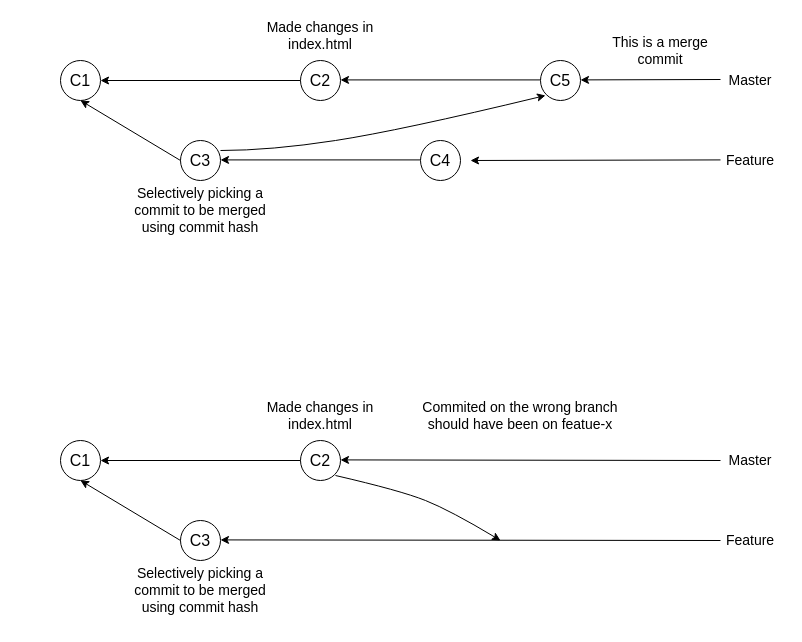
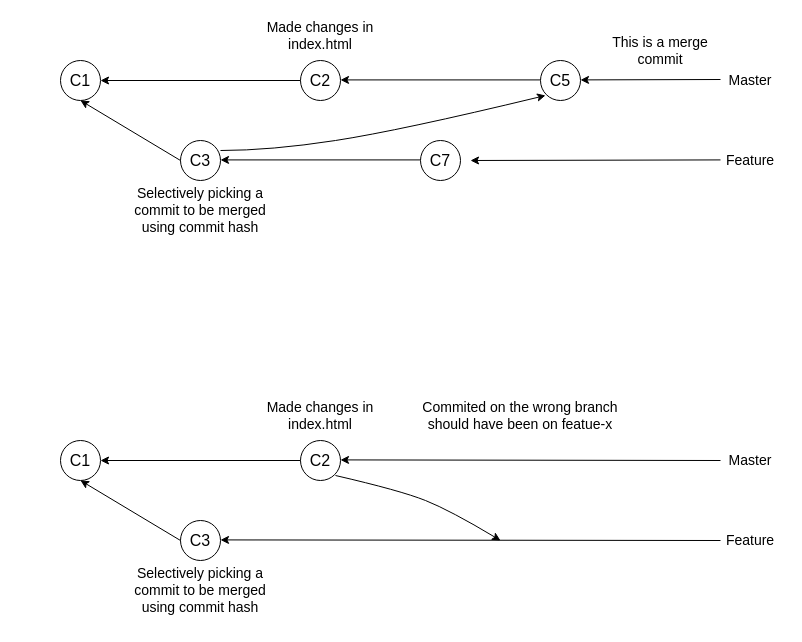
  <mxCell id="0" />
  <mxCell id="1" parent="0" />
  <mxCell id="2" value="" style="group" vertex="1" connectable="0" parent="1"><mxGeometry x="20" y="20" width="760" height="220" as="geometry" /></mxCell>
  <mxCell id="3" value="" style="ellipse;whiteSpace=wrap;html=1;aspect=fixed;" vertex="1" parent="2"><mxGeometry x="40" y="40" width="40" height="40" as="geometry" /></mxCell>
  <mxCell id="4" value="" style="ellipse;whiteSpace=wrap;html=1;aspect=fixed;" vertex="1" parent="2"><mxGeometry x="400" y="120" width="40" height="40" as="geometry" /></mxCell>
  <mxCell id="5" value="" style="ellipse;whiteSpace=wrap;html=1;aspect=fixed;" vertex="1" parent="2"><mxGeometry x="160" y="120" width="40" height="40" as="geometry" /></mxCell>
  <mxCell id="6" value="" style="ellipse;whiteSpace=wrap;html=1;aspect=fixed;" vertex="1" parent="2"><mxGeometry x="520" y="40" width="40" height="40" as="geometry" /></mxCell>
  <mxCell id="7" value="" style="ellipse;whiteSpace=wrap;html=1;aspect=fixed;" vertex="1" parent="2"><mxGeometry x="280" y="40" width="40" height="40" as="geometry" /></mxCell>
  <mxCell id="8" value="" style="endArrow=classic;html=1;exitX=0;exitY=0.5;exitDx=0;exitDy=0;entryX=1;entryY=0.5;entryDx=0;entryDy=0;" edge="1" parent="2" source="7" target="3"><mxGeometry width="50" height="50" relative="1" as="geometry"><mxPoint x="100" y="100" as="sourcePoint" /><mxPoint x="150" y="50" as="targetPoint" /></mxGeometry></mxCell>
  <mxCell id="9" value="" style="endArrow=classic;html=1;exitX=0;exitY=0.5;exitDx=0;exitDy=0;entryX=1;entryY=0.5;entryDx=0;entryDy=0;" edge="1" parent="2"><mxGeometry width="50" height="50" relative="1" as="geometry"><mxPoint x="520" y="59.41" as="sourcePoint" /><mxPoint x="320" y="59.41" as="targetPoint" /></mxGeometry></mxCell>
  <mxCell id="10" value="" style="endArrow=classic;html=1;exitX=0;exitY=0.5;exitDx=0;exitDy=0;entryX=1;entryY=0.5;entryDx=0;entryDy=0;" edge="1" parent="2"><mxGeometry width="50" height="50" relative="1" as="geometry"><mxPoint x="400" y="139.41" as="sourcePoint" /><mxPoint x="200" y="139.41" as="targetPoint" /></mxGeometry></mxCell>
  <mxCell id="11" value="" style="endArrow=classic;html=1;exitX=0;exitY=0.5;exitDx=0;exitDy=0;entryX=1;entryY=0.5;entryDx=0;entryDy=0;" edge="1" parent="2" source="5"><mxGeometry width="50" height="50" relative="1" as="geometry"><mxPoint x="260" y="80" as="sourcePoint" /><mxPoint x="60" y="80" as="targetPoint" /></mxGeometry></mxCell>
  <mxCell id="12" value="&lt;font size=&quot;3&quot;&gt;C1&lt;/font&gt;" style="text;html=1;strokeColor=none;fillColor=none;align=center;verticalAlign=middle;whiteSpace=wrap;rounded=0;" vertex="1" parent="2"><mxGeometry x="30" y="45" width="60" height="30" as="geometry" /></mxCell>
  <mxCell id="13" value="&lt;font size=&quot;3&quot;&gt;C5&lt;/font&gt;" style="text;html=1;strokeColor=none;fillColor=none;align=center;verticalAlign=middle;whiteSpace=wrap;rounded=0;" vertex="1" parent="2"><mxGeometry x="510" y="45" width="60" height="30" as="geometry" /></mxCell>
- <mxCell id="14" value="&lt;font size=&quot;3&quot;&gt;C4&lt;/font&gt;" style="text;html=1;strokeColor=none;fillColor=none;align=center;verticalAlign=middle;whiteSpace=wrap;rounded=0;" vertex="1" parent="2"><mxGeometry x="390" y="125" width="60" height="30" as="geometry" /></mxCell>
+ <mxCell id="14" value="&lt;font size=&quot;3&quot;&gt;C7&lt;/font&gt;" style="text;html=1;strokeColor=none;fillColor=none;align=center;verticalAlign=middle;whiteSpace=wrap;rounded=0;" vertex="1" parent="2"><mxGeometry x="390" y="125" width="60" height="30" as="geometry" /></mxCell>
  <mxCell id="15" value="&lt;font size=&quot;3&quot;&gt;C3&lt;/font&gt;" style="text;html=1;strokeColor=none;fillColor=none;align=center;verticalAlign=middle;whiteSpace=wrap;rounded=0;" vertex="1" parent="2"><mxGeometry x="150" y="125" width="60" height="30" as="geometry" /></mxCell>
  <mxCell id="16" value="&lt;font size=&quot;3&quot;&gt;C2&lt;/font&gt;" style="text;html=1;strokeColor=none;fillColor=none;align=center;verticalAlign=middle;whiteSpace=wrap;rounded=0;" vertex="1" parent="2"><mxGeometry x="270" y="45" width="60" height="30" as="geometry" /></mxCell>
  <mxCell id="17" value="Master" style="text;html=1;strokeColor=none;fillColor=none;align=center;verticalAlign=middle;whiteSpace=wrap;rounded=0;fontSize=14;" vertex="1" parent="2"><mxGeometry x="700" y="45" width="60" height="30" as="geometry" /></mxCell>
  <mxCell id="18" value="" style="endArrow=classic;html=1;exitX=0;exitY=0.5;exitDx=0;exitDy=0;entryX=1;entryY=0.5;entryDx=0;entryDy=0;" edge="1" parent="2" target="14"><mxGeometry width="50" height="50" relative="1" as="geometry"><mxPoint x="700" y="139.41" as="sourcePoint" /><mxPoint x="500" y="139.41" as="targetPoint" /></mxGeometry></mxCell>
  <mxCell id="19" value="" style="endArrow=classic;html=1;entryX=1;entryY=0.5;entryDx=0;entryDy=0;" edge="1" parent="2"><mxGeometry width="50" height="50" relative="1" as="geometry"><mxPoint x="700" y="59" as="sourcePoint" /><mxPoint x="560" y="59.41" as="targetPoint" /></mxGeometry></mxCell>
  <mxCell id="20" value="Feature" style="text;html=1;strokeColor=none;fillColor=none;align=center;verticalAlign=middle;whiteSpace=wrap;rounded=0;fontSize=14;" vertex="1" parent="2"><mxGeometry x="700" y="125" width="60" height="30" as="geometry" /></mxCell>
  <mxCell id="21" value="Made changes in index.html" style="text;html=1;strokeColor=none;fillColor=none;align=center;verticalAlign=middle;whiteSpace=wrap;rounded=0;fontSize=14;" vertex="1" parent="2"><mxGeometry x="245" width="110" height="30" as="geometry" /></mxCell>
  <mxCell id="22" value="This is a merge commit" style="text;html=1;strokeColor=none;fillColor=none;align=center;verticalAlign=middle;whiteSpace=wrap;rounded=0;fontSize=14;" vertex="1" parent="2"><mxGeometry x="590" y="15" width="100" height="30" as="geometry" /></mxCell>
  <mxCell id="23" value="" style="curved=1;endArrow=classic;html=1;entryX=0.25;entryY=1;entryDx=0;entryDy=0;" edge="1" parent="2" target="13"><mxGeometry width="50" height="50" relative="1" as="geometry"><mxPoint x="200" y="130" as="sourcePoint" /><mxPoint x="250" y="80" as="targetPoint" /><Array as="points"><mxPoint x="250" y="130" /><mxPoint x="380" y="110" /></Array></mxGeometry></mxCell>
  <mxCell id="24" value="&lt;font style=&quot;font-size: 14px;&quot;&gt;Selectively picking a commit to be merged using commit hash&lt;/font&gt;" style="text;html=1;strokeColor=none;fillColor=none;align=center;verticalAlign=middle;whiteSpace=wrap;rounded=0;" vertex="1" parent="2"><mxGeometry x="100" y="160" width="160" height="60" as="geometry" /></mxCell>
  <mxCell id="25" value="" style="ellipse;whiteSpace=wrap;html=1;aspect=fixed;" vertex="1" parent="1"><mxGeometry x="60" y="440" width="40" height="40" as="geometry" /></mxCell>
  <mxCell id="26" value="" style="ellipse;whiteSpace=wrap;html=1;aspect=fixed;" vertex="1" parent="1"><mxGeometry x="180" y="520" width="40" height="40" as="geometry" /></mxCell>
  <mxCell id="27" value="" style="ellipse;whiteSpace=wrap;html=1;aspect=fixed;" vertex="1" parent="1"><mxGeometry x="300" y="440" width="40" height="40" as="geometry" /></mxCell>
  <mxCell id="28" value="" style="endArrow=classic;html=1;exitX=0;exitY=0.5;exitDx=0;exitDy=0;entryX=1;entryY=0.5;entryDx=0;entryDy=0;" edge="1" source="27" target="25" parent="1"><mxGeometry width="50" height="50" relative="1" as="geometry"><mxPoint x="80" y="340" as="sourcePoint" /><mxPoint x="130" y="290" as="targetPoint" /></mxGeometry></mxCell>
  <mxCell id="29" value="" style="endArrow=classic;html=1;exitX=0;exitY=0.5;exitDx=0;exitDy=0;entryX=1;entryY=0.5;entryDx=0;entryDy=0;" edge="1" parent="1" source="35"><mxGeometry width="50" height="50" relative="1" as="geometry"><mxPoint x="540" y="459.41" as="sourcePoint" /><mxPoint x="340" y="459.41" as="targetPoint" /></mxGeometry></mxCell>
  <mxCell id="30" value="" style="endArrow=classic;html=1;exitX=0;exitY=0.5;exitDx=0;exitDy=0;entryX=1;entryY=0.5;entryDx=0;entryDy=0;" edge="1" parent="1" source="36"><mxGeometry width="50" height="50" relative="1" as="geometry"><mxPoint x="420" y="539.41" as="sourcePoint" /><mxPoint x="220" y="539.41" as="targetPoint" /></mxGeometry></mxCell>
  <mxCell id="31" value="" style="endArrow=classic;html=1;exitX=0;exitY=0.5;exitDx=0;exitDy=0;entryX=1;entryY=0.5;entryDx=0;entryDy=0;" edge="1" source="26" parent="1"><mxGeometry width="50" height="50" relative="1" as="geometry"><mxPoint x="240" y="320" as="sourcePoint" /><mxPoint x="80" y="480" as="targetPoint" /></mxGeometry></mxCell>
  <mxCell id="32" value="&lt;font size=&quot;3&quot;&gt;C1&lt;/font&gt;" style="text;html=1;strokeColor=none;fillColor=none;align=center;verticalAlign=middle;whiteSpace=wrap;rounded=0;" vertex="1" parent="1"><mxGeometry x="50" y="445" width="60" height="30" as="geometry" /></mxCell>
  <mxCell id="33" value="&lt;font size=&quot;3&quot;&gt;C3&lt;/font&gt;" style="text;html=1;strokeColor=none;fillColor=none;align=center;verticalAlign=middle;whiteSpace=wrap;rounded=0;" vertex="1" parent="1"><mxGeometry x="170" y="525" width="60" height="30" as="geometry" /></mxCell>
  <mxCell id="34" value="&lt;font size=&quot;3&quot;&gt;C2&lt;/font&gt;" style="text;html=1;strokeColor=none;fillColor=none;align=center;verticalAlign=middle;whiteSpace=wrap;rounded=0;" vertex="1" parent="1"><mxGeometry x="290" y="445" width="60" height="30" as="geometry" /></mxCell>
  <mxCell id="35" value="Master" style="text;html=1;strokeColor=none;fillColor=none;align=center;verticalAlign=middle;whiteSpace=wrap;rounded=0;fontSize=14;" vertex="1" parent="1"><mxGeometry x="720" y="445" width="60" height="30" as="geometry" /></mxCell>
  <mxCell id="36" value="Feature" style="text;html=1;strokeColor=none;fillColor=none;align=center;verticalAlign=middle;whiteSpace=wrap;rounded=0;fontSize=14;" vertex="1" parent="1"><mxGeometry x="720" y="525" width="60" height="30" as="geometry" /></mxCell>
  <mxCell id="37" value="Made changes in index.html" style="text;html=1;strokeColor=none;fillColor=none;align=center;verticalAlign=middle;whiteSpace=wrap;rounded=0;fontSize=14;" vertex="1" parent="1"><mxGeometry x="265" y="400" width="110" height="30" as="geometry" /></mxCell>
  <mxCell id="38" value="" style="curved=1;endArrow=classic;html=1;exitX=0.75;exitY=1;exitDx=0;exitDy=0;" edge="1" parent="1" source="34"><mxGeometry width="50" height="50" relative="1" as="geometry"><mxPoint x="220" y="530" as="sourcePoint" /><mxPoint x="500" y="540" as="targetPoint" /><Array as="points"><mxPoint x="400" y="490" /><mxPoint x="450" y="510" /></Array></mxGeometry></mxCell>
  <mxCell id="39" value="&lt;font style=&quot;font-size: 14px;&quot;&gt;Selectively picking a commit to be merged using commit hash&lt;/font&gt;" style="text;html=1;strokeColor=none;fillColor=none;align=center;verticalAlign=middle;whiteSpace=wrap;rounded=0;" vertex="1" parent="1"><mxGeometry x="120" y="560" width="160" height="60" as="geometry" /></mxCell>
  <mxCell id="40" value="Commited on the wrong branch should have been on featue-x" style="text;html=1;strokeColor=none;fillColor=none;align=center;verticalAlign=middle;whiteSpace=wrap;rounded=0;fontSize=14;" vertex="1" parent="1"><mxGeometry x="420" y="400" width="200" height="30" as="geometry" /></mxCell>
